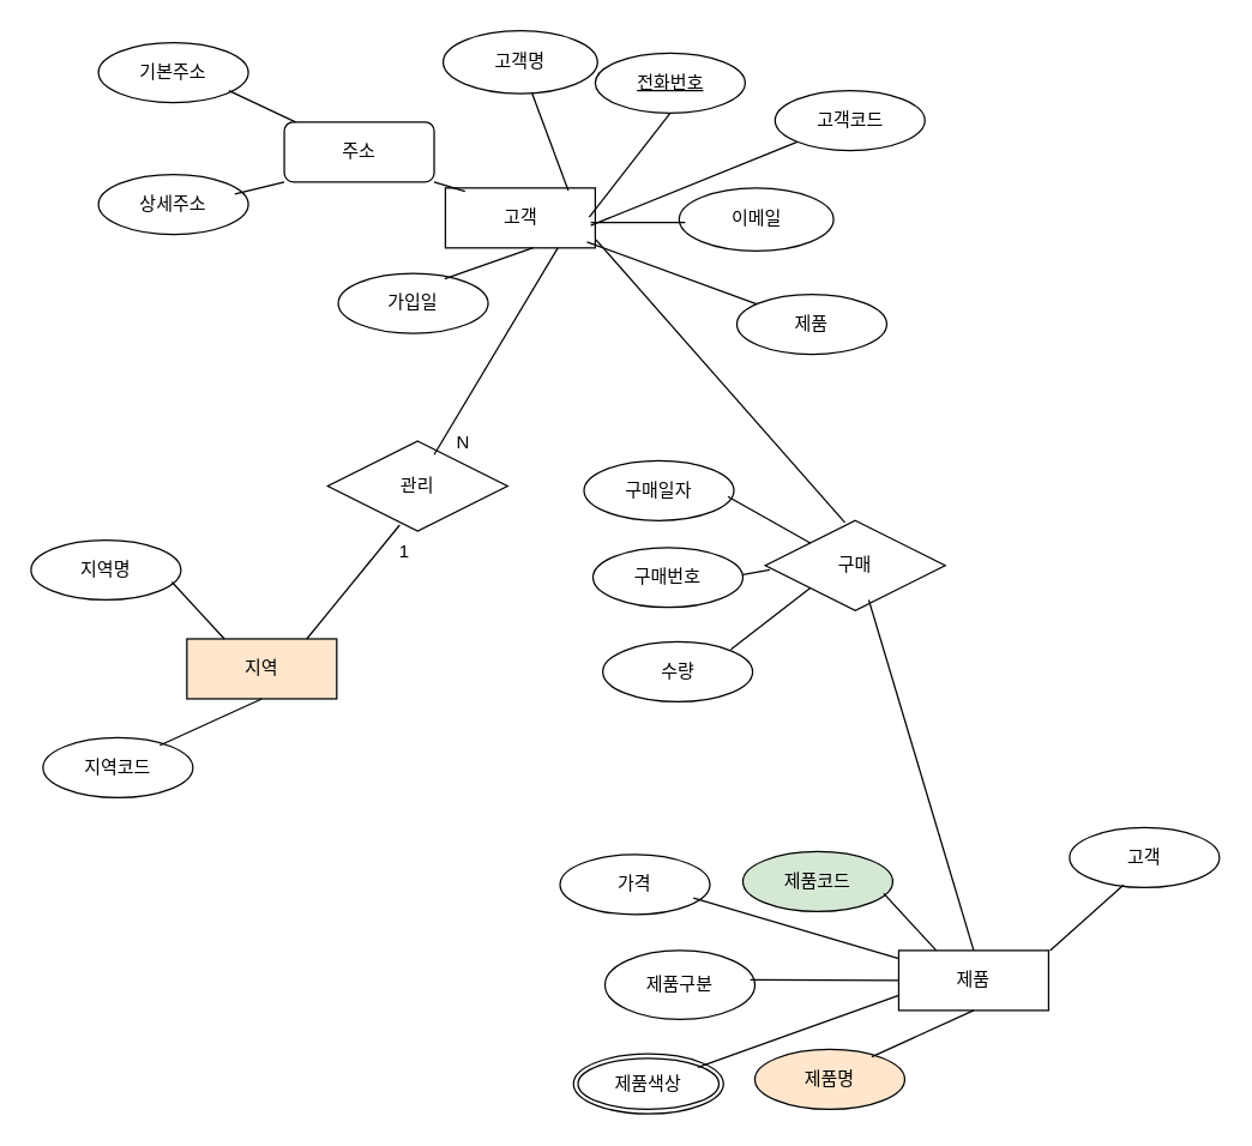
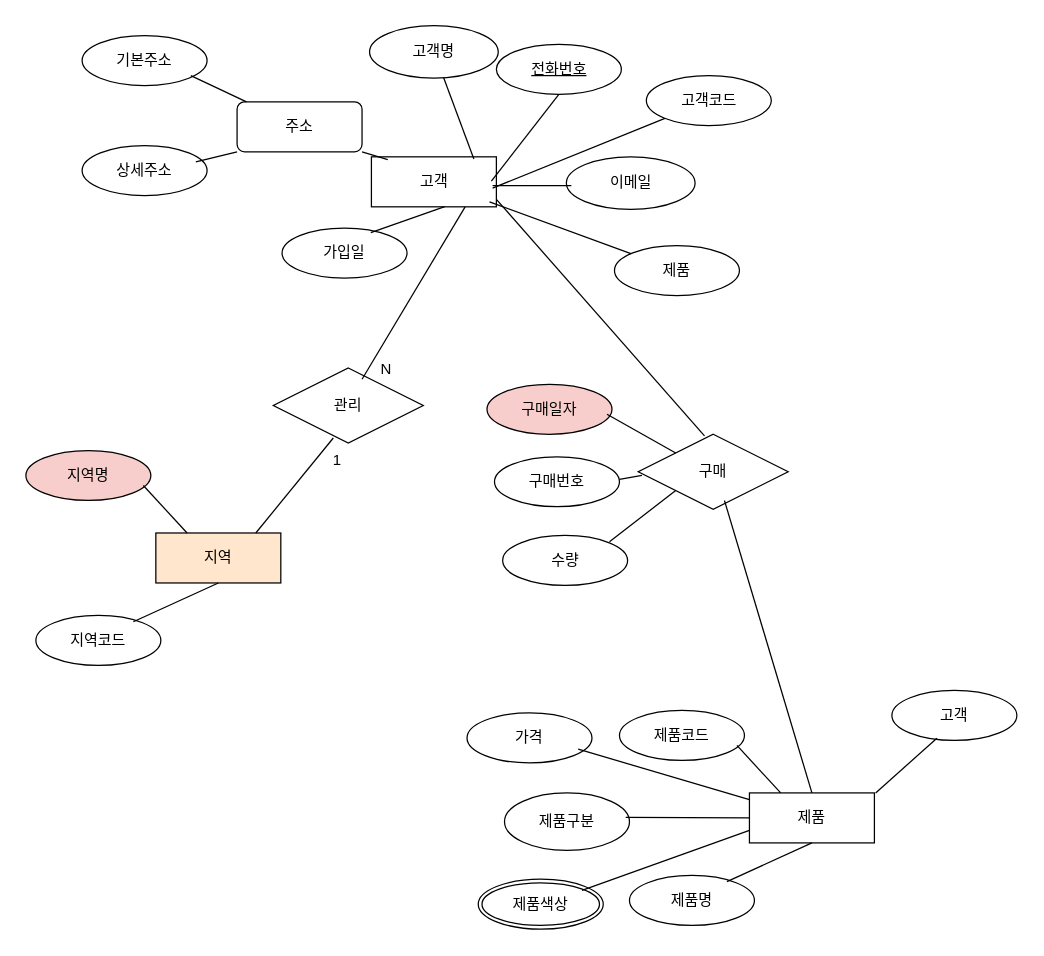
  <mxCell id="0" />
  <mxCell id="1" parent="0" />
  <mxCell id="2" value="고&lt;span style=&quot;background-color: initial;&quot;&gt;객&lt;/span&gt;" style="whiteSpace=wrap;html=1;align=center;" vertex="1" parent="1"><mxGeometry x="296.5" y="125" width="100" height="40" as="geometry" /></mxCell>
  <mxCell id="3" value="고객명" style="ellipse;whiteSpace=wrap;html=1;align=center;" vertex="1" parent="1"><mxGeometry x="295" y="20" width="103" height="42" as="geometry" /></mxCell>
  <mxCell id="4" value="" style="endArrow=none;html=1;rounded=0;fontSize=12;startSize=8;endSize=8;curved=1;entryX=0.82;entryY=0.045;entryDx=0;entryDy=0;entryPerimeter=0;" edge="1" parent="1" source="3" target="2"><mxGeometry relative="1" as="geometry"><mxPoint x="357.5" y="264" as="sourcePoint" /><mxPoint x="517.5" y="264" as="targetPoint" /></mxGeometry></mxCell>
  <mxCell id="5" value="전화번호" style="ellipse;whiteSpace=wrap;html=1;align=center;fontStyle=4;" vertex="1" parent="1"><mxGeometry x="396.5" y="35" width="100" height="40" as="geometry" /></mxCell>
  <mxCell id="6" value="" style="endArrow=none;html=1;rounded=0;fontSize=12;startSize=8;endSize=8;curved=1;entryX=0.5;entryY=1;entryDx=0;entryDy=0;" edge="1" parent="1" target="5"><mxGeometry relative="1" as="geometry"><mxPoint x="392.5" y="144.5" as="sourcePoint" /><mxPoint x="552.5" y="144.5" as="targetPoint" /></mxGeometry></mxCell>
  <mxCell id="7" value="이메일" style="ellipse;whiteSpace=wrap;html=1;align=center;" vertex="1" parent="1"><mxGeometry x="452.5" y="125" width="103" height="42" as="geometry" /></mxCell>
  <mxCell id="8" value="" style="endArrow=none;html=1;rounded=0;fontSize=12;startSize=8;endSize=8;curved=1;" edge="1" parent="1" target="9"><mxGeometry relative="1" as="geometry"><mxPoint x="393.5" y="150" as="sourcePoint" /><mxPoint x="453.5" y="150" as="targetPoint" /></mxGeometry></mxCell>
  <mxCell id="9" value="고객코드" style="ellipse;whiteSpace=wrap;html=1;align=center;" vertex="1" parent="1"><mxGeometry x="516.5" y="60" width="100" height="40" as="geometry" /></mxCell>
  <mxCell id="10" value="" style="endArrow=none;html=1;rounded=0;fontSize=12;startSize=8;endSize=8;curved=1;" edge="1" parent="1"><mxGeometry relative="1" as="geometry"><mxPoint x="393.5" y="148" as="sourcePoint" /><mxPoint x="456.5" y="148" as="targetPoint" /></mxGeometry></mxCell>
  <mxCell id="11" value="주소" style="whiteSpace=wrap;html=1;align=center;rounded=1;" vertex="1" parent="1"><mxGeometry x="189" y="81" width="100" height="40" as="geometry" /></mxCell>
  <mxCell id="12" value="기본주소" style="ellipse;whiteSpace=wrap;html=1;align=center;" vertex="1" parent="1"><mxGeometry x="65" y="28" width="100" height="40" as="geometry" /></mxCell>
  <mxCell id="13" value="상세주소" style="ellipse;whiteSpace=wrap;html=1;align=center;" vertex="1" parent="1"><mxGeometry x="65" y="116" width="100" height="40" as="geometry" /></mxCell>
  <mxCell id="14" value="가입일" style="ellipse;whiteSpace=wrap;html=1;align=center;" vertex="1" parent="1"><mxGeometry x="225" y="182" width="100" height="40" as="geometry" /></mxCell>
  <mxCell id="15" value="" style="endArrow=none;html=1;rounded=0;fontSize=12;startSize=8;endSize=8;curved=1;entryX=0.587;entryY=0.995;entryDx=0;entryDy=0;entryPerimeter=0;exitX=0.71;exitY=0.09;exitDx=0;exitDy=0;exitPerimeter=0;" edge="1" parent="1" source="14" target="2"><mxGeometry relative="1" as="geometry"><mxPoint x="315" y="172" as="sourcePoint" /><mxPoint x="464" y="186" as="targetPoint" /></mxGeometry></mxCell>
  <mxCell id="16" value="" style="endArrow=none;html=1;rounded=0;fontSize=12;startSize=8;endSize=8;curved=1;entryX=0.131;entryY=0.055;entryDx=0;entryDy=0;entryPerimeter=0;exitX=1;exitY=1;exitDx=0;exitDy=0;" edge="1" parent="1" source="11" target="2"><mxGeometry relative="1" as="geometry"><mxPoint x="283" y="103" as="sourcePoint" /><mxPoint x="443" y="103" as="targetPoint" /></mxGeometry></mxCell>
  <mxCell id="17" value="" style="endArrow=none;html=1;rounded=0;fontSize=12;startSize=8;endSize=8;curved=1;" edge="1" parent="1" target="11"><mxGeometry relative="1" as="geometry"><mxPoint x="152" y="60" as="sourcePoint" /><mxPoint x="312" y="60" as="targetPoint" /></mxGeometry></mxCell>
  <mxCell id="18" value="" style="endArrow=none;html=1;rounded=0;fontSize=12;startSize=8;endSize=8;curved=1;entryX=0;entryY=1;entryDx=0;entryDy=0;" edge="1" parent="1" target="11"><mxGeometry relative="1" as="geometry"><mxPoint x="156" y="129" as="sourcePoint" /><mxPoint x="316" y="129" as="targetPoint" /></mxGeometry></mxCell>
  <mxCell id="19" value="지역" style="whiteSpace=wrap;html=1;align=center;fillColor=#ffe6cc;" vertex="1" parent="1"><mxGeometry x="124" y="426" width="100" height="40" as="geometry" /></mxCell>
- <mxCell id="20" value="지역명" style="ellipse;whiteSpace=wrap;html=1;align=center;" vertex="1" parent="1"><mxGeometry x="20" y="360" width="100" height="40" as="geometry" /></mxCell>
+ <mxCell id="20" value="지역명" style="ellipse;whiteSpace=wrap;html=1;align=center;fillColor=#f8cecc;" vertex="1" parent="1"><mxGeometry x="20" y="360" width="100" height="40" as="geometry" /></mxCell>
  <mxCell id="21" value="지역코드" style="ellipse;whiteSpace=wrap;html=1;align=center;" vertex="1" parent="1"><mxGeometry x="28" y="492" width="100" height="40" as="geometry" /></mxCell>
  <mxCell id="22" value="" style="endArrow=none;html=1;rounded=0;fontSize=12;startSize=8;endSize=8;curved=1;entryX=0.25;entryY=0;entryDx=0;entryDy=0;" edge="1" parent="1" target="19"><mxGeometry relative="1" as="geometry"><mxPoint x="114" y="388" as="sourcePoint" /><mxPoint x="274" y="388" as="targetPoint" /></mxGeometry></mxCell>
  <mxCell id="23" value="" style="endArrow=none;html=1;rounded=0;fontSize=12;startSize=8;endSize=8;curved=1;entryX=0.5;entryY=1;entryDx=0;entryDy=0;" edge="1" parent="1" target="19"><mxGeometry relative="1" as="geometry"><mxPoint x="106" y="497" as="sourcePoint" /><mxPoint x="266" y="497" as="targetPoint" /></mxGeometry></mxCell>
  <mxCell id="24" value="제품" style="whiteSpace=wrap;html=1;align=center;" vertex="1" parent="1"><mxGeometry x="599" y="634" width="100" height="40" as="geometry" /></mxCell>
- <mxCell id="25" value="제품코드" style="ellipse;whiteSpace=wrap;html=1;align=center;fillColor=#d5e8d4;" vertex="1" parent="1"><mxGeometry x="495" y="568" width="100" height="40" as="geometry" /></mxCell>
- <mxCell id="26" value="제품명" style="ellipse;whiteSpace=wrap;html=1;align=center;fillColor=#ffe6cc;" vertex="1" parent="1"><mxGeometry x="503" y="700" width="100" height="40" as="geometry" /></mxCell>
+ <mxCell id="25" value="제품코드" style="ellipse;whiteSpace=wrap;html=1;align=center;" vertex="1" parent="1"><mxGeometry x="495" y="568" width="100" height="40" as="geometry" /></mxCell>
+ <mxCell id="26" value="제품명" style="ellipse;whiteSpace=wrap;html=1;align=center;" vertex="1" parent="1"><mxGeometry x="503" y="700" width="100" height="40" as="geometry" /></mxCell>
  <mxCell id="27" value="" style="endArrow=none;html=1;rounded=0;fontSize=12;startSize=8;endSize=8;curved=1;entryX=0.25;entryY=0;entryDx=0;entryDy=0;" edge="1" parent="1" target="24"><mxGeometry relative="1" as="geometry"><mxPoint x="589" y="596" as="sourcePoint" /><mxPoint x="749" y="596" as="targetPoint" /></mxGeometry></mxCell>
  <mxCell id="28" value="" style="endArrow=none;html=1;rounded=0;fontSize=12;startSize=8;endSize=8;curved=1;entryX=0.5;entryY=1;entryDx=0;entryDy=0;" edge="1" parent="1" target="24"><mxGeometry relative="1" as="geometry"><mxPoint x="581" y="705" as="sourcePoint" /><mxPoint x="741" y="705" as="targetPoint" /></mxGeometry></mxCell>
  <mxCell id="29" value="제품구분" style="ellipse;whiteSpace=wrap;html=1;align=center;" vertex="1" parent="1"><mxGeometry x="403" y="634" width="100" height="46" as="geometry" /></mxCell>
  <mxCell id="30" value="" style="endArrow=none;html=1;rounded=0;fontSize=12;startSize=8;endSize=8;curved=1;" edge="1" parent="1"><mxGeometry relative="1" as="geometry"><mxPoint x="500" y="653.5" as="sourcePoint" /><mxPoint x="599" y="654" as="targetPoint" /></mxGeometry></mxCell>
  <mxCell id="31" value="제품색상" style="ellipse;shape=doubleEllipse;margin=3;whiteSpace=wrap;html=1;align=center;" vertex="1" parent="1"><mxGeometry x="382" y="703" width="100" height="40" as="geometry" /></mxCell>
  <mxCell id="32" value="" style="endArrow=none;html=1;rounded=0;fontSize=12;startSize=8;endSize=8;curved=1;entryX=0;entryY=0.75;entryDx=0;entryDy=0;" edge="1" parent="1" target="24"><mxGeometry relative="1" as="geometry"><mxPoint x="465" y="712" as="sourcePoint" /><mxPoint x="625" y="712" as="targetPoint" /></mxGeometry></mxCell>
  <mxCell id="33" value="가격" style="ellipse;whiteSpace=wrap;html=1;align=center;" vertex="1" parent="1"><mxGeometry x="373" y="570" width="100" height="40" as="geometry" /></mxCell>
  <mxCell id="34" value="" style="endArrow=none;html=1;rounded=0;fontSize=12;startSize=8;endSize=8;curved=1;" edge="1" parent="1" target="24"><mxGeometry relative="1" as="geometry"><mxPoint x="462" y="599" as="sourcePoint" /><mxPoint x="622" y="599" as="targetPoint" /></mxGeometry></mxCell>
  <mxCell id="35" value="제품" style="ellipse;whiteSpace=wrap;html=1;align=center;" vertex="1" parent="1"><mxGeometry x="491" y="196" width="100" height="40" as="geometry" /></mxCell>
  <mxCell id="36" value="" style="endArrow=none;html=1;rounded=0;fontSize=12;startSize=8;endSize=8;curved=1;" edge="1" parent="1" target="35"><mxGeometry relative="1" as="geometry"><mxPoint x="391" y="161" as="sourcePoint" /><mxPoint x="551" y="161" as="targetPoint" /></mxGeometry></mxCell>
  <mxCell id="37" value="고객" style="ellipse;whiteSpace=wrap;html=1;align=center;" vertex="1" parent="1"><mxGeometry x="713" y="552" width="100" height="40" as="geometry" /></mxCell>
  <mxCell id="38" value="" style="endArrow=none;html=1;rounded=0;fontSize=12;startSize=8;endSize=8;curved=1;entryX=0.36;entryY=0.957;entryDx=0;entryDy=0;entryPerimeter=0;" edge="1" parent="1" target="37"><mxGeometry relative="1" as="geometry"><mxPoint x="700" y="634" as="sourcePoint" /><mxPoint x="860" y="634" as="targetPoint" /></mxGeometry></mxCell>
  <mxCell id="39" value="관리" style="shape=rhombus;perimeter=rhombusPerimeter;whiteSpace=wrap;html=1;align=center;" vertex="1" parent="1"><mxGeometry x="218" y="294" width="120" height="60" as="geometry" /></mxCell>
  <mxCell id="40" value="" style="endArrow=none;html=1;rounded=0;fontSize=12;startSize=8;endSize=8;curved=1;entryX=0.4;entryY=0.933;entryDx=0;entryDy=0;entryPerimeter=0;" edge="1" parent="1" target="39"><mxGeometry relative="1" as="geometry"><mxPoint x="204" y="426" as="sourcePoint" /><mxPoint x="364" y="426" as="targetPoint" /></mxGeometry></mxCell>
  <mxCell id="41" value="1" style="edgeLabel;html=1;align=center;verticalAlign=middle;resizable=0;points=[];fontSize=12;" vertex="1" connectable="0" parent="40"><mxGeometry x="0.296" y="-1" relative="1" as="geometry"><mxPoint x="23" y="-10" as="offset" /></mxGeometry></mxCell>
  <mxCell id="42" value="" style="endArrow=none;html=1;rounded=0;fontSize=12;startSize=8;endSize=8;curved=1;entryX=0.75;entryY=1;entryDx=0;entryDy=0;" edge="1" parent="1" target="2"><mxGeometry relative="1" as="geometry"><mxPoint x="289" y="303" as="sourcePoint" /><mxPoint x="449" y="303" as="targetPoint" /></mxGeometry></mxCell>
  <mxCell id="43" value="N" style="edgeLabel;html=1;align=center;verticalAlign=middle;resizable=0;points=[];fontSize=12;" vertex="1" connectable="0" parent="42"><mxGeometry x="-0.279" y="2" relative="1" as="geometry"><mxPoint x="-10" y="42" as="offset" /></mxGeometry></mxCell>
  <mxCell id="44" value="구매" style="shape=rhombus;perimeter=rhombusPerimeter;whiteSpace=wrap;html=1;align=center;" vertex="1" parent="1"><mxGeometry x="510" y="347" width="120" height="60" as="geometry" /></mxCell>
  <mxCell id="45" value="구매번호" style="ellipse;whiteSpace=wrap;html=1;align=center;" vertex="1" parent="1"><mxGeometry x="395" y="365" width="100" height="40" as="geometry" /></mxCell>
  <mxCell id="46" value="수량" style="ellipse;whiteSpace=wrap;html=1;align=center;" vertex="1" parent="1"><mxGeometry x="401.5" y="428" width="100" height="40" as="geometry" /></mxCell>
- <mxCell id="47" value="구매일자" style="ellipse;whiteSpace=wrap;html=1;align=center;" vertex="1" parent="1"><mxGeometry x="389" y="307" width="100" height="40" as="geometry" /></mxCell>
+ <mxCell id="47" value="구매일자" style="ellipse;whiteSpace=wrap;html=1;align=center;fillColor=#f8cecc;" vertex="1" parent="1"><mxGeometry x="389" y="307" width="100" height="40" as="geometry" /></mxCell>
  <mxCell id="48" value="" style="endArrow=none;html=1;rounded=0;fontSize=12;startSize=8;endSize=8;curved=1;entryX=0;entryY=1;entryDx=0;entryDy=0;" edge="1" parent="1" target="44"><mxGeometry relative="1" as="geometry"><mxPoint x="487" y="433" as="sourcePoint" /><mxPoint x="647" y="433" as="targetPoint" /></mxGeometry></mxCell>
  <mxCell id="49" value="" style="endArrow=none;html=1;rounded=0;fontSize=12;startSize=8;endSize=8;curved=1;entryX=0.025;entryY=0.548;entryDx=0;entryDy=0;entryPerimeter=0;" edge="1" parent="1" target="44"><mxGeometry relative="1" as="geometry"><mxPoint x="495" y="383.09" as="sourcePoint" /><mxPoint x="531.08" y="386.91" as="targetPoint" /></mxGeometry></mxCell>
  <mxCell id="50" value="" style="endArrow=none;html=1;rounded=0;fontSize=12;startSize=8;endSize=8;curved=1;entryX=0;entryY=0;entryDx=0;entryDy=0;" edge="1" parent="1" target="44"><mxGeometry relative="1" as="geometry"><mxPoint x="485" y="331" as="sourcePoint" /><mxPoint x="645" y="331" as="targetPoint" /></mxGeometry></mxCell>
  <mxCell id="51" value="" style="endArrow=none;html=1;rounded=0;fontSize=12;startSize=8;endSize=8;curved=1;entryX=0.442;entryY=0.022;entryDx=0;entryDy=0;entryPerimeter=0;" edge="1" parent="1" target="44"><mxGeometry relative="1" as="geometry"><mxPoint x="396.5" y="159" as="sourcePoint" /><mxPoint x="556.5" y="159" as="targetPoint" /></mxGeometry></mxCell>
  <mxCell id="52" value="" style="endArrow=none;html=1;rounded=0;fontSize=12;startSize=8;endSize=8;curved=1;entryX=0.5;entryY=0;entryDx=0;entryDy=0;" edge="1" parent="1" target="24"><mxGeometry relative="1" as="geometry"><mxPoint x="579" y="400" as="sourcePoint" /><mxPoint x="739" y="400" as="targetPoint" /></mxGeometry></mxCell>
